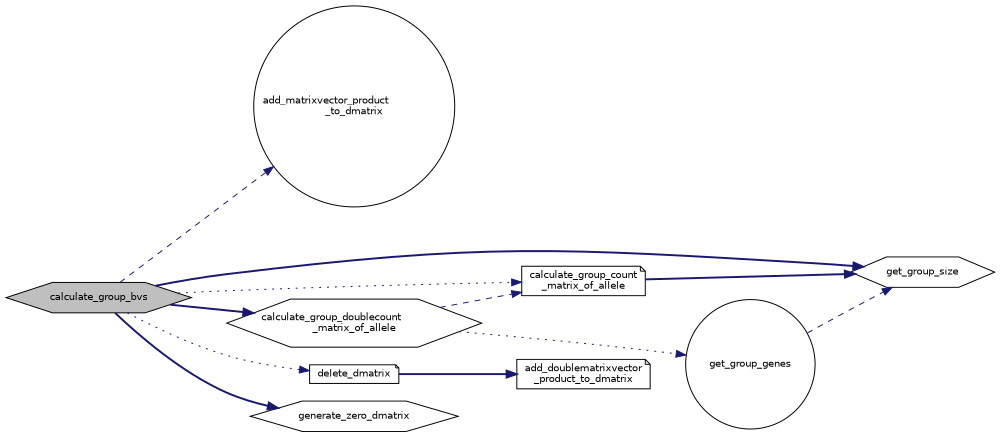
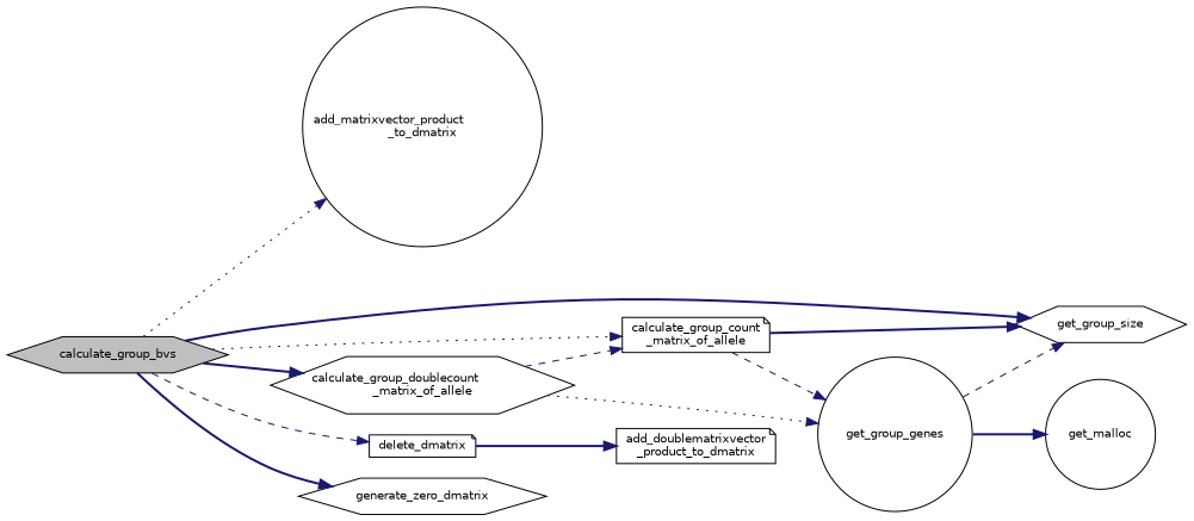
  digraph {
    rankdir=LR
    node [color=black fillcolor=white fontname=Helvetica fontsize=10 shape=hexagon style=filled]
    edge [color=midnightblue fontname=Helvetica fontsize=10 labelfontname=Helvetica labelfontsize=10 style=bold]
    n1 [fillcolor=grey75 fontcolor=black height=0.2 label=calculate_group_bvs width=0.4]
    n2 [height=0.2 label="add_matrixvector_product\l_to_dmatrix" shape=circle width=0.4]
    n3 [height=0.2 label="calculate_group_count\l_matrix_of_allele" shape=note width=0.4]
    n4 [height=0.2 label=get_group_size width=0.4]
    n5 [height=0.2 label="calculate_group_doublecount\l_matrix_of_allele" width=0.4]
    n6 [height=0.2 label=delete_dmatrix shape=note width=0.4]
    n7 [height=0.2 label=generate_zero_dmatrix width=0.4]
    n8 [height=0.2 label="add_doublematrixvector\l_product_to_dmatrix" shape=note width=0.4]
    n9 [height=0.2 label=get_group_genes shape=circle width=0.4]
-   n1 -> n2 [style=dashed]
+   n10 [height=0.2 label=get_malloc shape=circle width=0.4]
+   n1 -> n2 [style=dotted]
    n1 -> n3 [style=dotted]
    n1 -> n4
    n1 -> n5
-   n1 -> n6 [style=dotted]
+   n1 -> n6 [style=dashed]
    n1 -> n7
    n3 -> n4
+   n3 -> n9 [style=dashed]
    n5 -> n3 [style=dashed]
    n5 -> n9 [style=dotted]
    n6 -> n8
    n9 -> n4 [style=dashed]
+   n9 -> n10
  }
